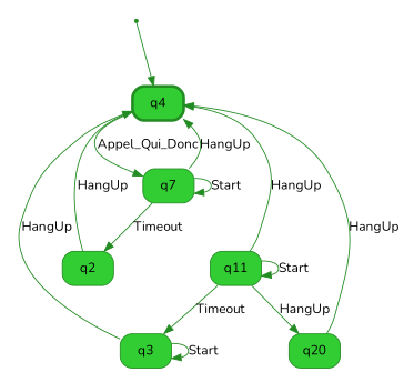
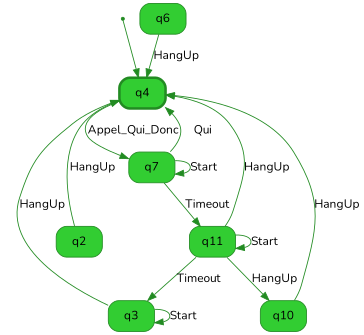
  digraph {
    fontname=Nunito
    rankdir=TB
    node [color=forestgreen fontname=Nunito shape=box fillcolor=limegreen style="rounded, filled"]
    edge [color=forestgreen fontname=Nunito]
    __invisible__ [shape=point fillcolor="" style=""]
    n2 [label=q4 penwidth=3]
    n3 [label=q7]
    n4 [label=q11]
+   n5 [label=q6]
    n6 [label=q3]
-   n7 [label=q20]
+   n7 [label=q10]
    n8 [label=q2]
    __invisible__ -> n2
    n2 -> n3 [label=Appel_Qui_Donc]
-   n3 -> n2 [label=HangUp]
+   n3 -> n2 [label=Qui]
    n3 -> n3 [label=Start]
-   n3 -> n8 [label=Timeout]
+   n3 -> n4 [label=Timeout]
    n4 -> n2 [label=HangUp]
    n4 -> n4 [label=Start]
    n4 -> n6 [label=Timeout]
    n4 -> n7 [label=HangUp]
+   n5 -> n2 [label=HangUp]
    n6 -> n2 [label=HangUp]
    n6 -> n6 [label=Start]
    n7 -> n2 [label=HangUp]
    n8 -> n2 [label=HangUp]
  }
